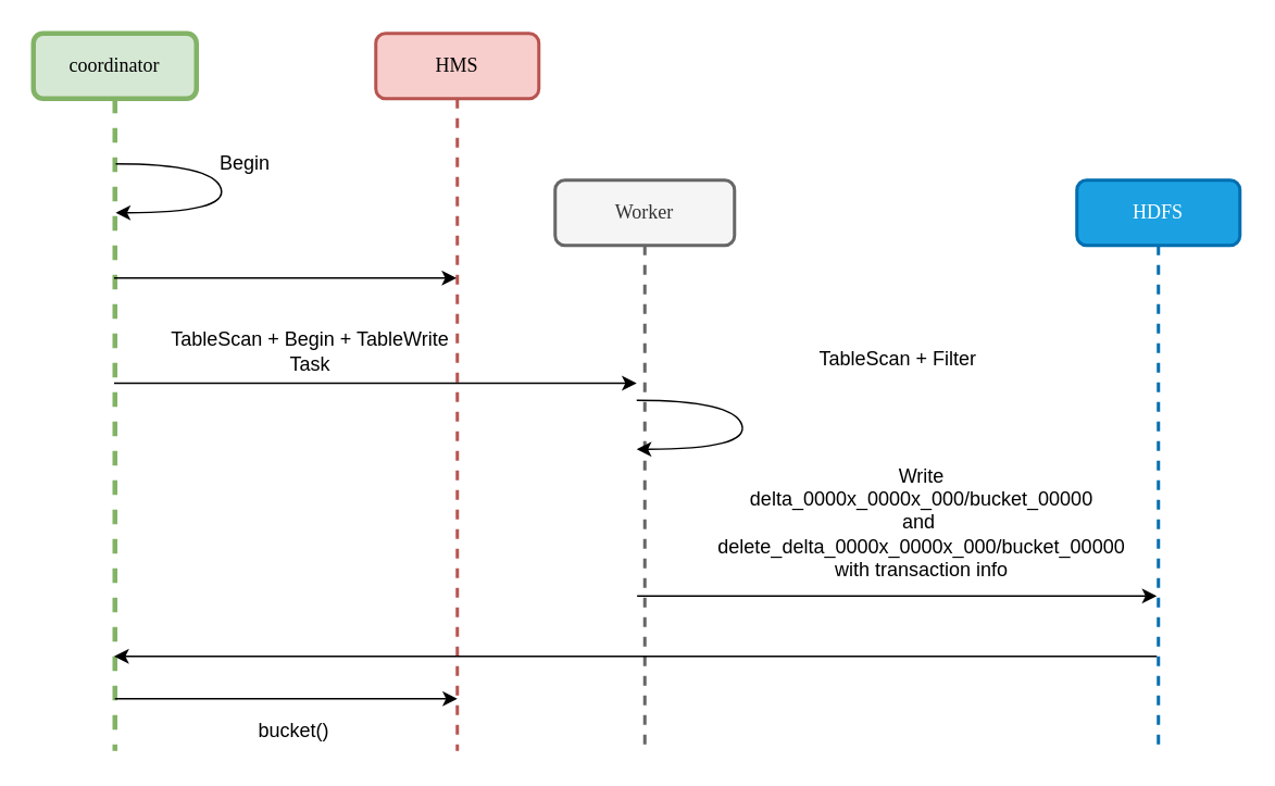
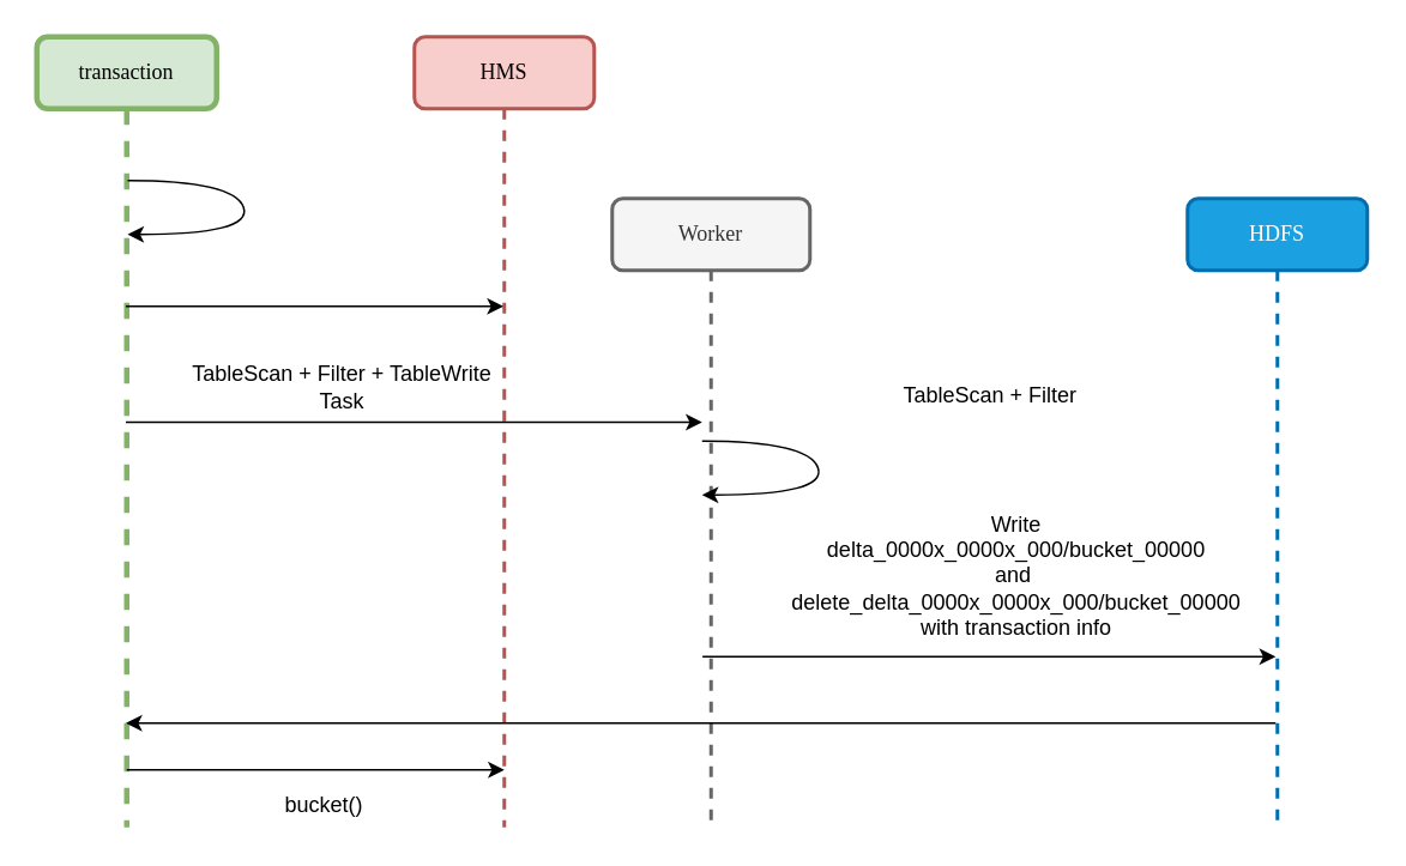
  <mxCell id="0" />
  <mxCell id="1" parent="0" />
  <mxCell id="2" value="HMS" style="shape=umlLifeline;perimeter=lifelinePerimeter;whiteSpace=wrap;html=1;container=1;collapsible=0;recursiveResize=0;outlineConnect=0;rounded=1;shadow=0;comic=0;labelBackgroundColor=none;strokeWidth=2;fontFamily=Verdana;fontSize=12;align=center;fillColor=#f8cecc;strokeColor=#b85450;" parent="1" vertex="1"><mxGeometry x="230" y="20" width="100" height="440" as="geometry" /></mxCell>
  <mxCell id="3" value="Worker" style="shape=umlLifeline;perimeter=lifelinePerimeter;whiteSpace=wrap;html=1;container=1;collapsible=0;recursiveResize=0;outlineConnect=0;rounded=1;shadow=0;comic=0;labelBackgroundColor=none;strokeWidth=2;fontFamily=Verdana;fontSize=12;align=center;fillColor=#f5f5f5;strokeColor=#666666;fontColor=#333333;" parent="1" vertex="1"><mxGeometry x="340" y="110" width="110" height="350" as="geometry" /></mxCell>
  <mxCell id="4" value="HDFS" style="shape=umlLifeline;perimeter=lifelinePerimeter;whiteSpace=wrap;html=1;container=1;collapsible=0;recursiveResize=0;outlineConnect=0;rounded=1;shadow=0;comic=0;labelBackgroundColor=none;strokeWidth=2;fontFamily=Verdana;fontSize=12;align=center;fillColor=#1ba1e2;strokeColor=#006EAF;fontColor=#ffffff;" parent="1" vertex="1"><mxGeometry x="660" y="110" width="100" height="350" as="geometry" /></mxCell>
- <mxCell id="5" value="coordinator" style="shape=umlLifeline;perimeter=lifelinePerimeter;whiteSpace=wrap;html=1;container=1;collapsible=0;recursiveResize=0;outlineConnect=0;rounded=1;shadow=0;comic=0;labelBackgroundColor=none;strokeWidth=3;fontFamily=Verdana;fontSize=12;align=center;fillColor=#d5e8d4;strokeColor=#82b366;glass=0;" parent="1" vertex="1"><mxGeometry x="20" y="20" width="100" height="440" as="geometry" /></mxCell>
+ <mxCell id="5" value="transaction" style="shape=umlLifeline;perimeter=lifelinePerimeter;whiteSpace=wrap;html=1;container=1;collapsible=0;recursiveResize=0;outlineConnect=0;rounded=1;shadow=0;comic=0;labelBackgroundColor=none;strokeWidth=3;fontFamily=Verdana;fontSize=12;align=center;fillColor=#d5e8d4;strokeColor=#82b366;glass=0;" parent="1" vertex="1"><mxGeometry x="20" y="20" width="100" height="440" as="geometry" /></mxCell>
  <mxCell id="6" value="" style="endArrow=classic;html=1;" parent="1" edge="1"><mxGeometry width="50" height="50" relative="1" as="geometry"><mxPoint x="69.5" y="170" as="sourcePoint" /><mxPoint x="279.5" y="170" as="targetPoint" /></mxGeometry></mxCell>
- <mxCell id="7" value="Begin" style="text;html=1;strokeColor=none;fillColor=none;align=center;verticalAlign=middle;whiteSpace=wrap;rounded=0;" parent="1" vertex="1"><mxGeometry x="130" y="90" width="40" height="20" as="geometry" /></mxCell>
  <mxCell id="8" value="" style="curved=1;endArrow=classic;html=1;" parent="1" source="5" target="5" edge="1"><mxGeometry width="50" height="50" relative="1" as="geometry"><mxPoint x="350" y="210" as="sourcePoint" /><mxPoint x="400" y="160" as="targetPoint" /><Array as="points"><mxPoint x="130" y="100" /><mxPoint x="140" y="130" /></Array></mxGeometry></mxCell>
- <mxCell id="9" value="TableScan + Begin + TableWrite&lt;br&gt;Task&lt;br&gt;" style="text;html=1;strokeColor=none;fillColor=none;align=center;verticalAlign=middle;whiteSpace=wrap;rounded=0;" parent="1" vertex="1"><mxGeometry x="100" y="205" width="180" height="20" as="geometry" /></mxCell>
+ <mxCell id="9" value="TableScan + Filter + TableWrite&lt;br&gt;Task&lt;br&gt;" style="text;html=1;strokeColor=none;fillColor=none;align=center;verticalAlign=middle;whiteSpace=wrap;rounded=0;" parent="1" vertex="1"><mxGeometry x="100" y="205" width="180" height="20" as="geometry" /></mxCell>
  <mxCell id="10" value="" style="endArrow=classic;html=1;" parent="1" edge="1"><mxGeometry width="50" height="50" relative="1" as="geometry"><mxPoint x="69.5" y="234.5" as="sourcePoint" /><mxPoint x="390" y="234.5" as="targetPoint" /></mxGeometry></mxCell>
  <mxCell id="11" value="" style="endArrow=classic;html=1;" parent="1" edge="1"><mxGeometry width="50" height="50" relative="1" as="geometry"><mxPoint x="390.25" y="365" as="sourcePoint" /><mxPoint x="709" y="365" as="targetPoint" /></mxGeometry></mxCell>
  <mxCell id="12" value="Write &lt;br&gt;delta_0000x_0000x_000/bucket_00000&lt;br&gt;and&amp;nbsp;&lt;br&gt;delete_delta_0000x_0000x_000/bucket_00000&lt;br&gt;with transaction info" style="text;html=1;strokeColor=none;fillColor=none;align=center;verticalAlign=middle;whiteSpace=wrap;rounded=0;" parent="1" vertex="1"><mxGeometry x="440" y="275" width="250" height="90" as="geometry" /></mxCell>
  <mxCell id="13" value="" style="endArrow=classic;html=1;" parent="1" edge="1"><mxGeometry width="50" height="50" relative="1" as="geometry"><mxPoint x="709" y="402" as="sourcePoint" /><mxPoint x="69.5" y="402" as="targetPoint" /><Array as="points"><mxPoint x="490" y="402" /></Array></mxGeometry></mxCell>
  <mxCell id="14" value="" style="endArrow=classic;html=1;" parent="1" edge="1"><mxGeometry width="50" height="50" relative="1" as="geometry"><mxPoint x="70" y="428" as="sourcePoint" /><mxPoint x="280" y="428" as="targetPoint" /></mxGeometry></mxCell>
  <mxCell id="15" value="bucket()" style="text;html=1;strokeColor=none;fillColor=none;align=center;verticalAlign=middle;whiteSpace=wrap;rounded=0;" parent="1" vertex="1"><mxGeometry x="160" y="438" width="40" height="20" as="geometry" /></mxCell>
  <mxCell id="16" value="TableScan + Filter" style="text;html=1;strokeColor=none;fillColor=none;align=center;verticalAlign=middle;whiteSpace=wrap;rounded=0;" vertex="1" parent="1"><mxGeometry x="495" y="210" width="110.5" height="20" as="geometry" /></mxCell>
  <mxCell id="17" value="" style="curved=1;endArrow=classic;html=1;" edge="1" parent="1"><mxGeometry width="50" height="50" relative="1" as="geometry"><mxPoint x="390" y="245" as="sourcePoint" /><mxPoint x="390" y="275" as="targetPoint" /><Array as="points"><mxPoint x="449.5" y="245" /><mxPoint x="459.5" y="275" /></Array></mxGeometry></mxCell>
